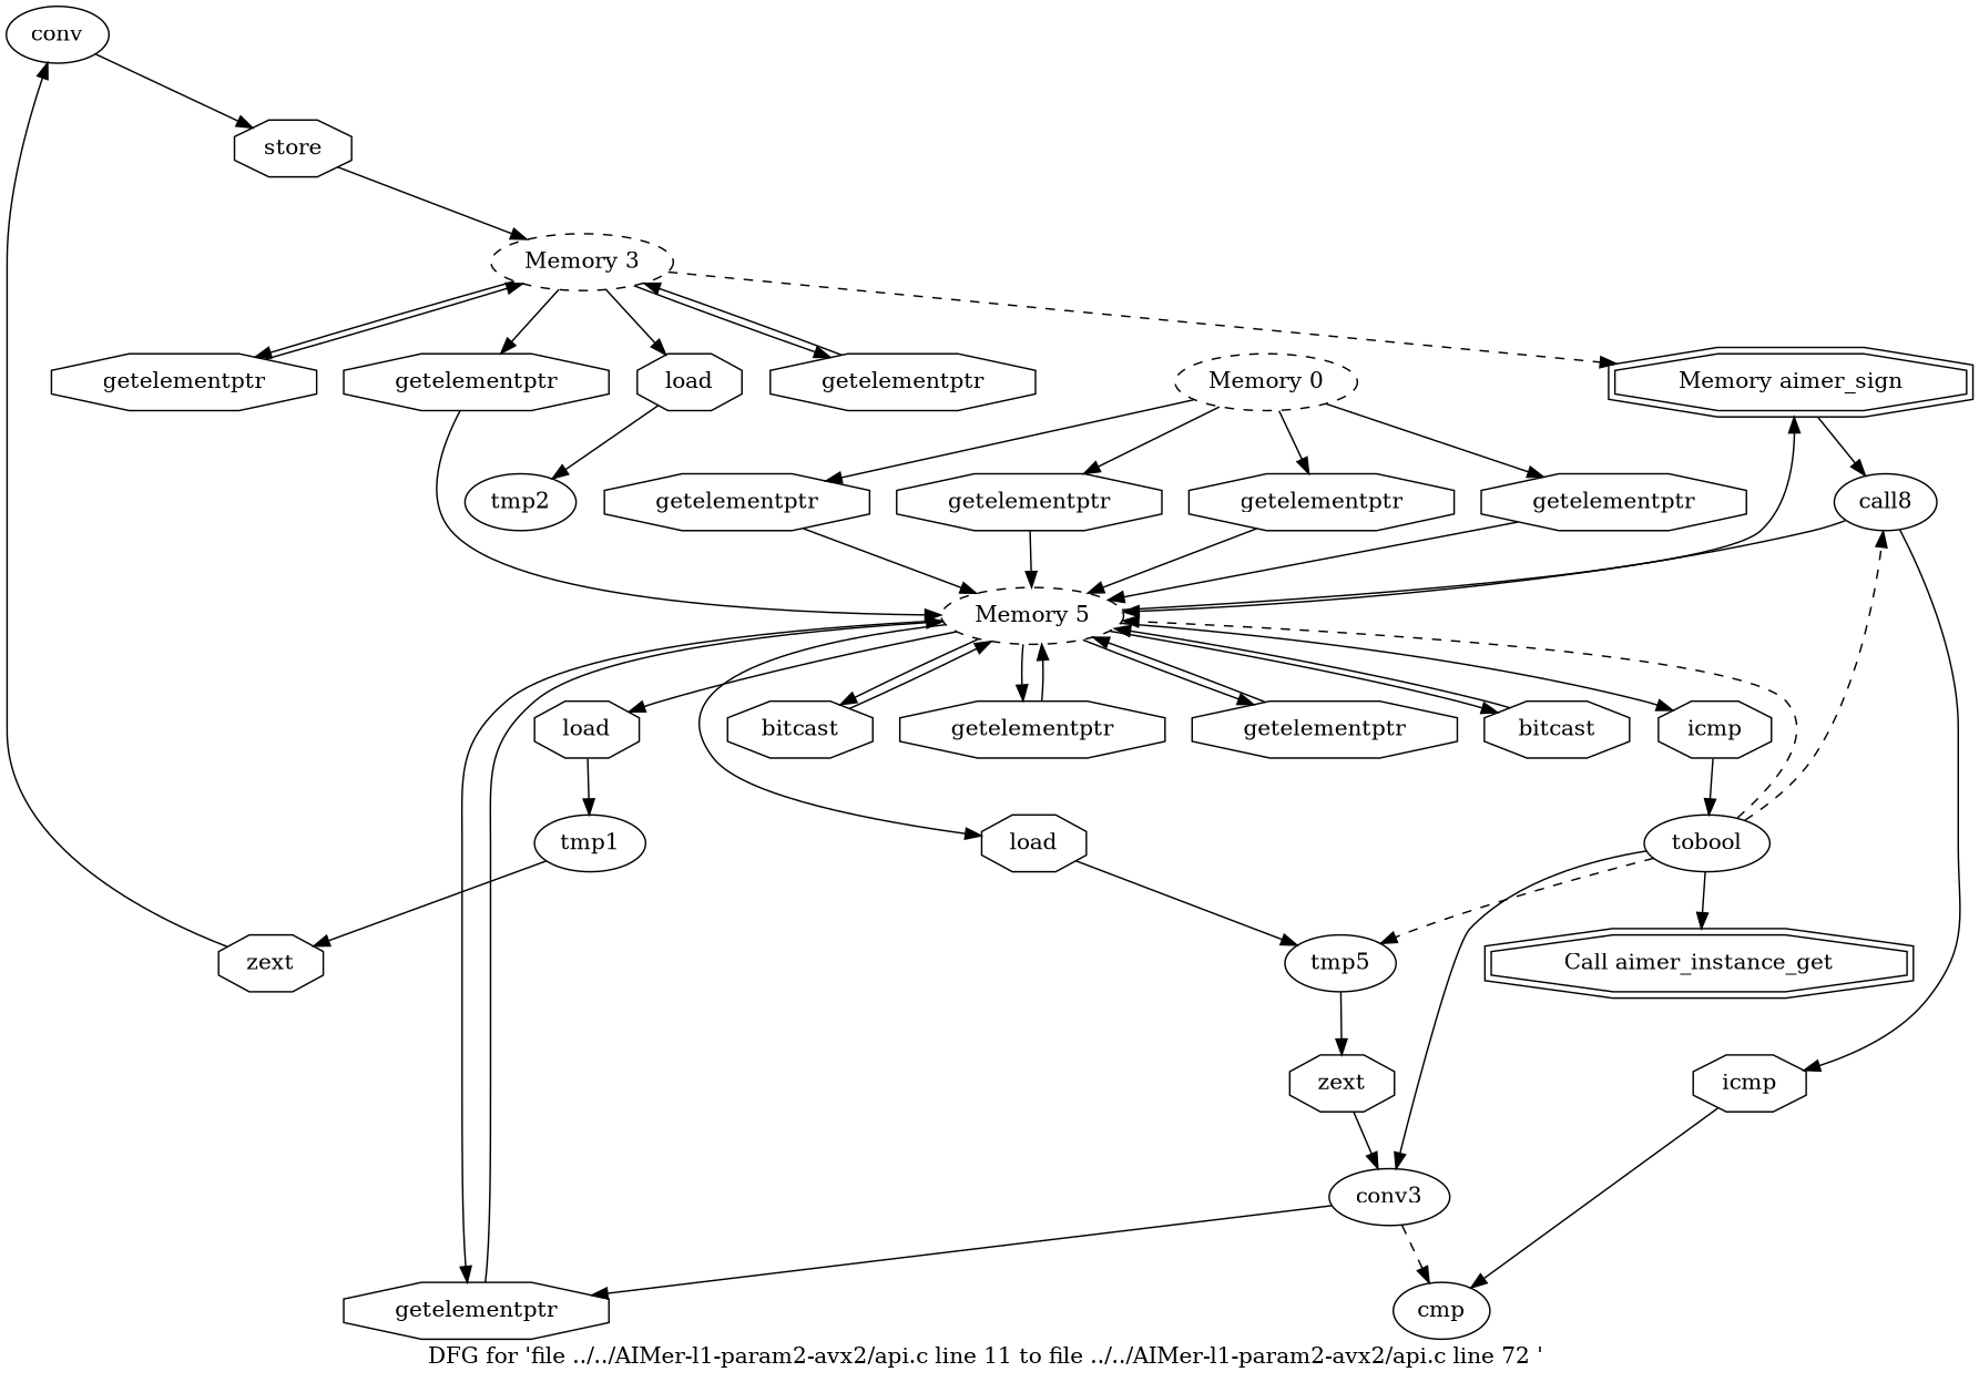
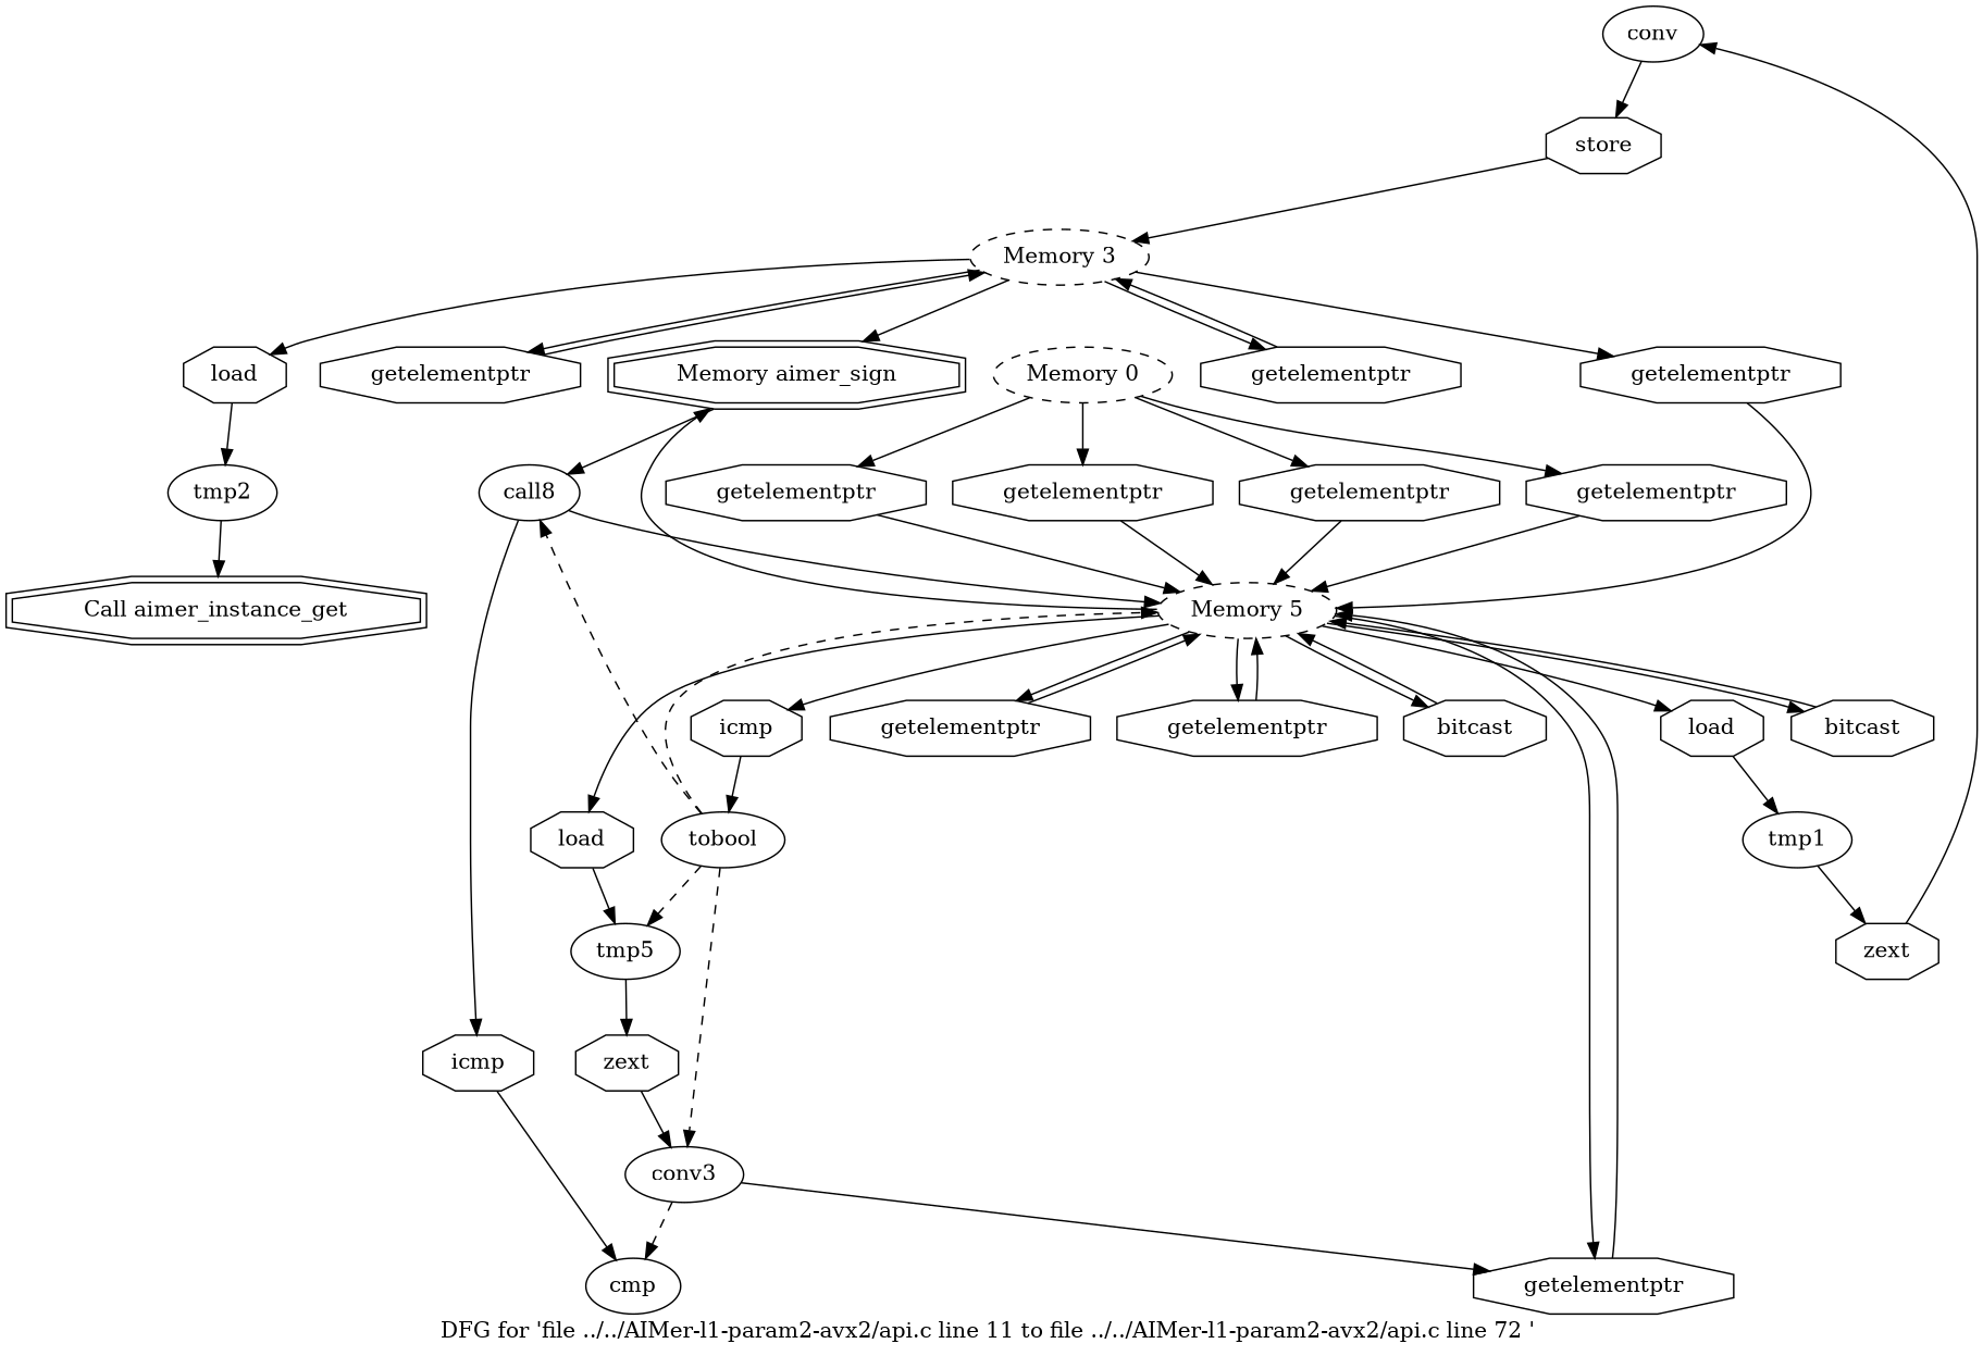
  digraph {
    label="DFG for 'file ../../AIMer-l1-param2-avx2/api.c line 11 to file ../../AIMer-l1-param2-avx2/api.c line 72 ' "
    node [shape=octagon style=solid]
    n1 [label=conv shape=ellipse]
    n2 [label=store]
    n3 [label="Memory 3" shape=ellipse style=dashed]
    n4 [label="Memory aimer_sign" shape=doubleoctagon]
    n5 [label=getelementptr]
    n6 [label=load]
    n7 [label=getelementptr]
    n8 [label=getelementptr]
    n9 [label=load]
    n10 [label=tmp1 shape=ellipse]
    n11 [label=zext]
    n12 [label=getelementptr]
    n13 [label="Memory 5" shape=ellipse style=dashed]
    n14 [label=load]
    n15 [label=bitcast]
    n16 [label=icmp]
    n17 [label=getelementptr]
    n18 [label=getelementptr]
    n19 [label=bitcast]
    n20 [label=getelementptr]
    n21 [label=tmp5 shape=ellipse]
    n22 [label=tobool shape=ellipse]
    n23 [label=call8 shape=ellipse]
    n24 [label=zext]
    n25 [label=conv3 shape=ellipse]
    n26 [label=icmp]
    n27 [label=tmp2 shape=ellipse]
    n28 [label="Call aimer_instance_get" shape=doubleoctagon]
    n29 [label="Memory 0" shape=ellipse style=dashed]
    n30 [label=getelementptr]
    n31 [label=getelementptr]
    n32 [label=getelementptr]
    n33 [label=cmp shape=ellipse]
    n1 -> n2
    n2 -> n3
-   n3 -> n4 [style=dashed]
+   n3 -> n4
    n3 -> n5
    n3 -> n6
    n3 -> n7
    n3 -> n8
    n4 -> n23
    n5 -> n3
    n6 -> n27
    n7 -> n3
    n8 -> n13
    n9 -> n10
    n10 -> n11
    n11 -> n1
    n12 -> n13
    n13 -> n4
    n13 -> n9
    n13 -> n14
    n13 -> n15
    n13 -> n16
    n13 -> n17
    n13 -> n18
    n13 -> n19
    n13 -> n20
    n14 -> n21
    n15 -> n13
    n16 -> n22
    n17 -> n13
    n18 -> n13
    n19 -> n13
    n20 -> n13
    n21 -> n24
    n22 -> n13 [style=dashed]
    n22 -> n21 [style=dashed]
    n22 -> n23 [style=dashed]
-   n22 -> n25 [style=solid]
+   n22 -> n25 [style=dashed]
    n23 -> n13
    n23 -> n26
    n24 -> n25
    n25 -> n20
    n25 -> n33 [style=dashed]
    n26 -> n33
-   n22 -> n28
+   n27 -> n28
    n29 -> n12
    n29 -> n30
    n29 -> n31
    n29 -> n32
    n30 -> n13
    n31 -> n13
    n32 -> n13
  }
